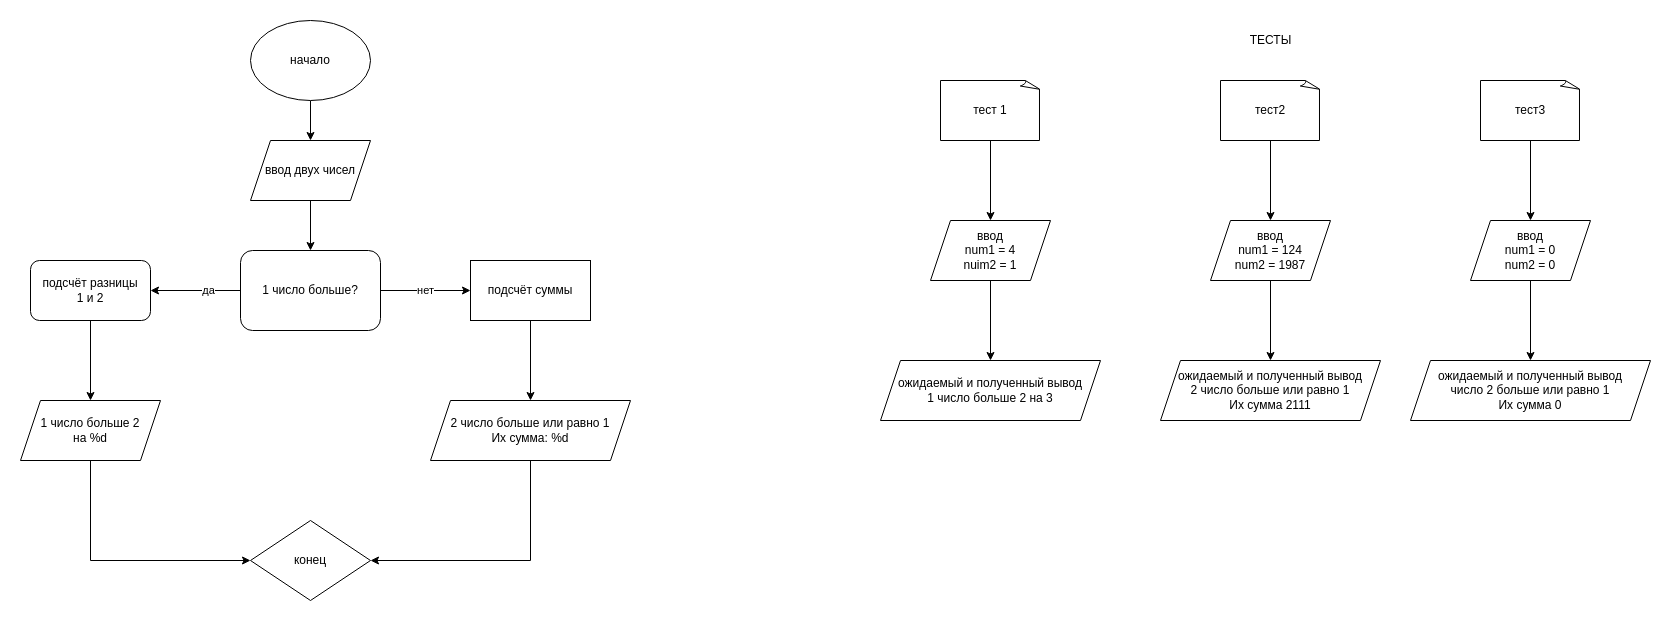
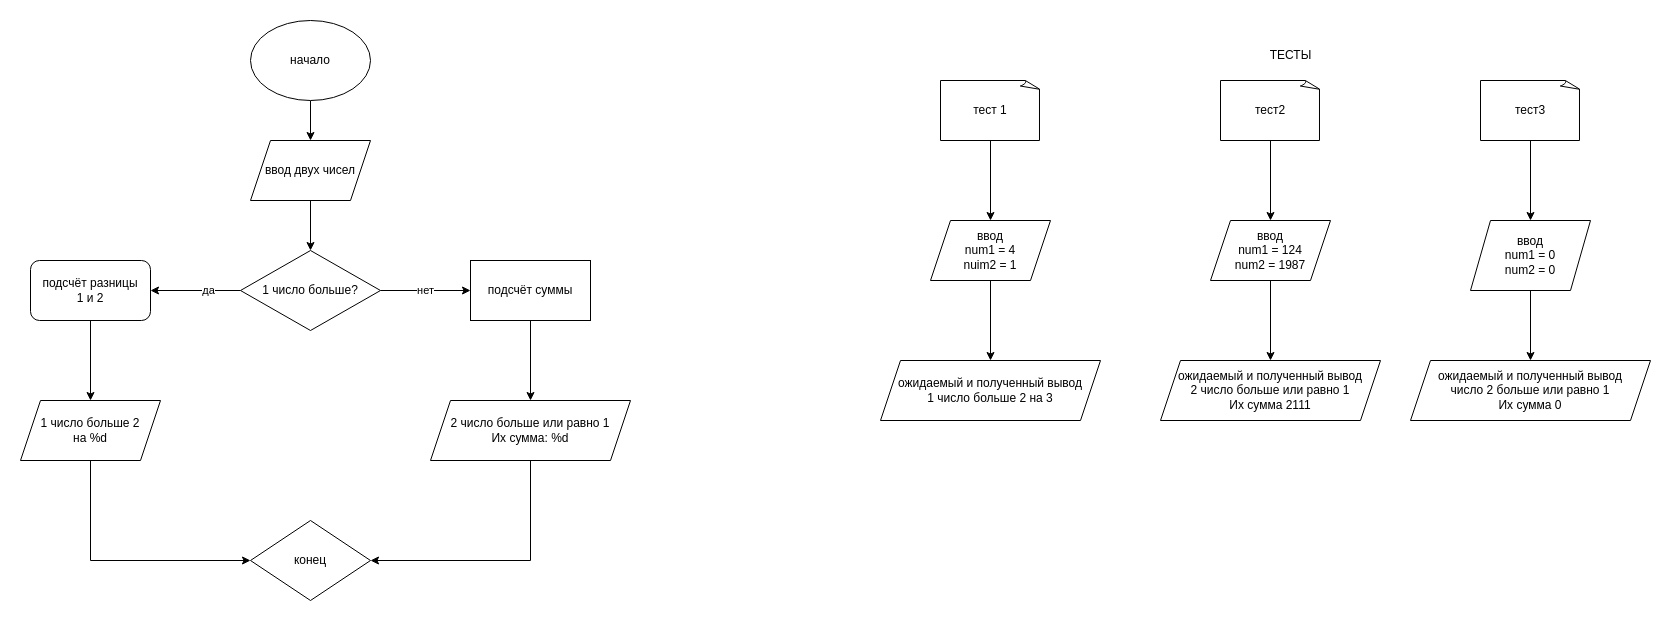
  <mxCell id="0" />
  <mxCell id="1" parent="0" />
  <mxCell id="2" value="" style="edgeStyle=orthogonalEdgeStyle;rounded=0;orthogonalLoop=1;jettySize=auto;html=1;" edge="1" parent="1" source="3" target="7"><mxGeometry relative="1" as="geometry" /></mxCell>
  <mxCell id="3" value="ввод двух чисел" style="shape=parallelogram;perimeter=parallelogramPerimeter;whiteSpace=wrap;html=1;fixedSize=1;" vertex="1" parent="1"><mxGeometry x="250" y="140" width="120" height="60" as="geometry" /></mxCell>
  <mxCell id="4" value="нет" style="edgeStyle=orthogonalEdgeStyle;rounded=0;orthogonalLoop=1;jettySize=auto;html=1;" edge="1" parent="1" source="7" target="9"><mxGeometry relative="1" as="geometry" /></mxCell>
  <mxCell id="5" value="" style="edgeStyle=orthogonalEdgeStyle;rounded=0;orthogonalLoop=1;jettySize=auto;html=1;" edge="1" parent="1" source="7" target="14"><mxGeometry relative="1" as="geometry" /></mxCell>
  <mxCell id="6" value="да" style="edgeLabel;html=1;align=center;verticalAlign=middle;resizable=0;points=[];" vertex="1" connectable="0" parent="5"><mxGeometry x="-0.259" y="-1" relative="1" as="geometry"><mxPoint as="offset" /></mxGeometry></mxCell>
- <mxCell id="7" value="1 число больше?" style="whiteSpace=wrap;html=1;rounded=1;" vertex="1" parent="1"><mxGeometry x="240" y="250" width="140" height="80" as="geometry" /></mxCell>
+ <mxCell id="7" value="1 число больше?" style="rhombus;whiteSpace=wrap;html=1;" vertex="1" parent="1"><mxGeometry x="240" y="250" width="140" height="80" as="geometry" /></mxCell>
  <mxCell id="8" value="" style="edgeStyle=orthogonalEdgeStyle;rounded=0;orthogonalLoop=1;jettySize=auto;html=1;" edge="1" parent="1" source="9" target="11"><mxGeometry relative="1" as="geometry" /></mxCell>
  <mxCell id="9" value="подсчёт суммы" style="whiteSpace=wrap;html=1;" vertex="1" parent="1"><mxGeometry x="470" y="260" width="120" height="60" as="geometry" /></mxCell>
  <mxCell id="10" value="" style="edgeStyle=orthogonalEdgeStyle;rounded=0;orthogonalLoop=1;jettySize=auto;html=1;" edge="1" parent="1" source="11" target="12"><mxGeometry relative="1" as="geometry"><Array as="points"><mxPoint x="530" y="560" /></Array></mxGeometry></mxCell>
  <mxCell id="11" value="2 число больше или равно 1&lt;br&gt;Их сумма: %d" style="shape=parallelogram;perimeter=parallelogramPerimeter;whiteSpace=wrap;html=1;fixedSize=1;" vertex="1" parent="1"><mxGeometry x="430" y="400" width="200" height="60" as="geometry" /></mxCell>
  <mxCell id="12" value="конец" style="rhombus;whiteSpace=wrap;html=1;" vertex="1" parent="1"><mxGeometry x="250" y="520" width="120" height="80" as="geometry" /></mxCell>
  <mxCell id="13" value="" style="edgeStyle=orthogonalEdgeStyle;rounded=0;orthogonalLoop=1;jettySize=auto;html=1;" edge="1" parent="1" source="14" target="16"><mxGeometry relative="1" as="geometry" /></mxCell>
  <mxCell id="14" value="подсчёт разницы&lt;br&gt;1 и 2" style="whiteSpace=wrap;html=1;rounded=1;" vertex="1" parent="1"><mxGeometry x="30" y="260" width="120" height="60" as="geometry" /></mxCell>
  <mxCell id="15" style="edgeStyle=orthogonalEdgeStyle;rounded=0;orthogonalLoop=1;jettySize=auto;html=1;entryX=0;entryY=0.5;entryDx=0;entryDy=0;" edge="1" parent="1" source="16" target="12"><mxGeometry relative="1" as="geometry"><Array as="points"><mxPoint x="90" y="560" /></Array></mxGeometry></mxCell>
  <mxCell id="16" value="1 число больше 2&lt;br&gt;на %d" style="shape=parallelogram;perimeter=parallelogramPerimeter;whiteSpace=wrap;html=1;fixedSize=1;" vertex="1" parent="1"><mxGeometry x="20" y="400" width="140" height="60" as="geometry" /></mxCell>
  <mxCell id="17" style="edgeStyle=orthogonalEdgeStyle;rounded=0;orthogonalLoop=1;jettySize=auto;html=1;entryX=0.5;entryY=0;entryDx=0;entryDy=0;" edge="1" parent="1" source="18" target="3"><mxGeometry relative="1" as="geometry" /></mxCell>
  <mxCell id="18" value="начало" style="ellipse;whiteSpace=wrap;html=1;" vertex="1" parent="1"><mxGeometry x="250" y="20" width="120" height="80" as="geometry" /></mxCell>
- <mxCell id="19" value="ТЕСТЫ" style="text;html=1;align=center;verticalAlign=middle;resizable=0;points=[];autosize=1;" vertex="1" parent="1"><mxGeometry x="1240" y="30" width="60" height="20" as="geometry" /></mxCell>
+ <mxCell id="19" value="ТЕСТЫ" style="text;html=1;align=center;verticalAlign=middle;resizable=0;points=[];autosize=1;" vertex="1" parent="1"><mxGeometry x="1260" y="45" width="60" height="20" as="geometry" /></mxCell>
  <mxCell id="20" value="" style="edgeStyle=orthogonalEdgeStyle;rounded=0;orthogonalLoop=1;jettySize=auto;html=1;" edge="1" parent="1" source="21" target="23"><mxGeometry relative="1" as="geometry" /></mxCell>
  <mxCell id="21" value="тест 1" style="whiteSpace=wrap;html=1;shape=mxgraph.basic.document" vertex="1" parent="1"><mxGeometry x="940" y="80" width="100" height="60" as="geometry" /></mxCell>
  <mxCell id="22" value="" style="edgeStyle=orthogonalEdgeStyle;rounded=0;orthogonalLoop=1;jettySize=auto;html=1;" edge="1" parent="1" source="23" target="24"><mxGeometry relative="1" as="geometry" /></mxCell>
  <mxCell id="23" value="ввод&lt;br&gt;num1 = 4&lt;br&gt;nuim2 = 1" style="shape=parallelogram;perimeter=parallelogramPerimeter;whiteSpace=wrap;html=1;fixedSize=1;" vertex="1" parent="1"><mxGeometry x="930" y="220" width="120" height="60" as="geometry" /></mxCell>
  <mxCell id="24" value="ожидаемый и полученный вывод&lt;br&gt;1 число больше 2 на 3" style="shape=parallelogram;perimeter=parallelogramPerimeter;whiteSpace=wrap;html=1;fixedSize=1;" vertex="1" parent="1"><mxGeometry x="880" y="360" width="220" height="60" as="geometry" /></mxCell>
  <mxCell id="25" value="" style="edgeStyle=orthogonalEdgeStyle;rounded=0;orthogonalLoop=1;jettySize=auto;html=1;" edge="1" parent="1" source="26" target="28"><mxGeometry relative="1" as="geometry" /></mxCell>
  <mxCell id="26" value="тест2" style="whiteSpace=wrap;html=1;shape=mxgraph.basic.document" vertex="1" parent="1"><mxGeometry x="1220" y="80" width="100" height="60" as="geometry" /></mxCell>
  <mxCell id="27" value="" style="edgeStyle=orthogonalEdgeStyle;rounded=0;orthogonalLoop=1;jettySize=auto;html=1;" edge="1" parent="1" source="28" target="29"><mxGeometry relative="1" as="geometry" /></mxCell>
  <mxCell id="28" value="ввод&lt;br&gt;num1 = 124&lt;br&gt;num2 = 1987" style="shape=parallelogram;perimeter=parallelogramPerimeter;whiteSpace=wrap;html=1;fixedSize=1;" vertex="1" parent="1"><mxGeometry x="1210" y="220" width="120" height="60" as="geometry" /></mxCell>
  <mxCell id="29" value="ожидаемый и полученный вывод&lt;br&gt;2 число больше или равно 1&lt;br&gt;Их сумма 2111" style="shape=parallelogram;perimeter=parallelogramPerimeter;whiteSpace=wrap;html=1;fixedSize=1;" vertex="1" parent="1"><mxGeometry x="1160" y="360" width="220" height="60" as="geometry" /></mxCell>
  <mxCell id="30" value="" style="edgeStyle=orthogonalEdgeStyle;rounded=0;orthogonalLoop=1;jettySize=auto;html=1;" edge="1" parent="1" source="31" target="33"><mxGeometry relative="1" as="geometry" /></mxCell>
  <mxCell id="31" value="тест3" style="whiteSpace=wrap;html=1;shape=mxgraph.basic.document" vertex="1" parent="1"><mxGeometry x="1480" y="80" width="100" height="60" as="geometry" /></mxCell>
  <mxCell id="32" value="" style="edgeStyle=orthogonalEdgeStyle;rounded=0;orthogonalLoop=1;jettySize=auto;html=1;" edge="1" parent="1" source="33" target="34"><mxGeometry relative="1" as="geometry" /></mxCell>
- <mxCell id="33" value="ввод&lt;br&gt;num1 = 0&lt;br&gt;num2 = 0" style="shape=parallelogram;perimeter=parallelogramPerimeter;whiteSpace=wrap;html=1;fixedSize=1;" vertex="1" parent="1"><mxGeometry x="1470" y="220" width="120" height="60" as="geometry" /></mxCell>
+ <mxCell id="33" value="ввод&lt;br&gt;num1 = 0&lt;br&gt;num2 = 0" style="shape=parallelogram;perimeter=parallelogramPerimeter;whiteSpace=wrap;html=1;fixedSize=1;" vertex="1" parent="1"><mxGeometry x="1470" y="220" width="120" height="70" as="geometry" /></mxCell>
  <mxCell id="34" value="ожидаемый и полученный вывод&lt;br&gt;число 2 больше или равно 1&lt;br&gt;Их сумма 0" style="shape=parallelogram;perimeter=parallelogramPerimeter;whiteSpace=wrap;html=1;fixedSize=1;" vertex="1" parent="1"><mxGeometry x="1410" y="360" width="240" height="60" as="geometry" /></mxCell>
